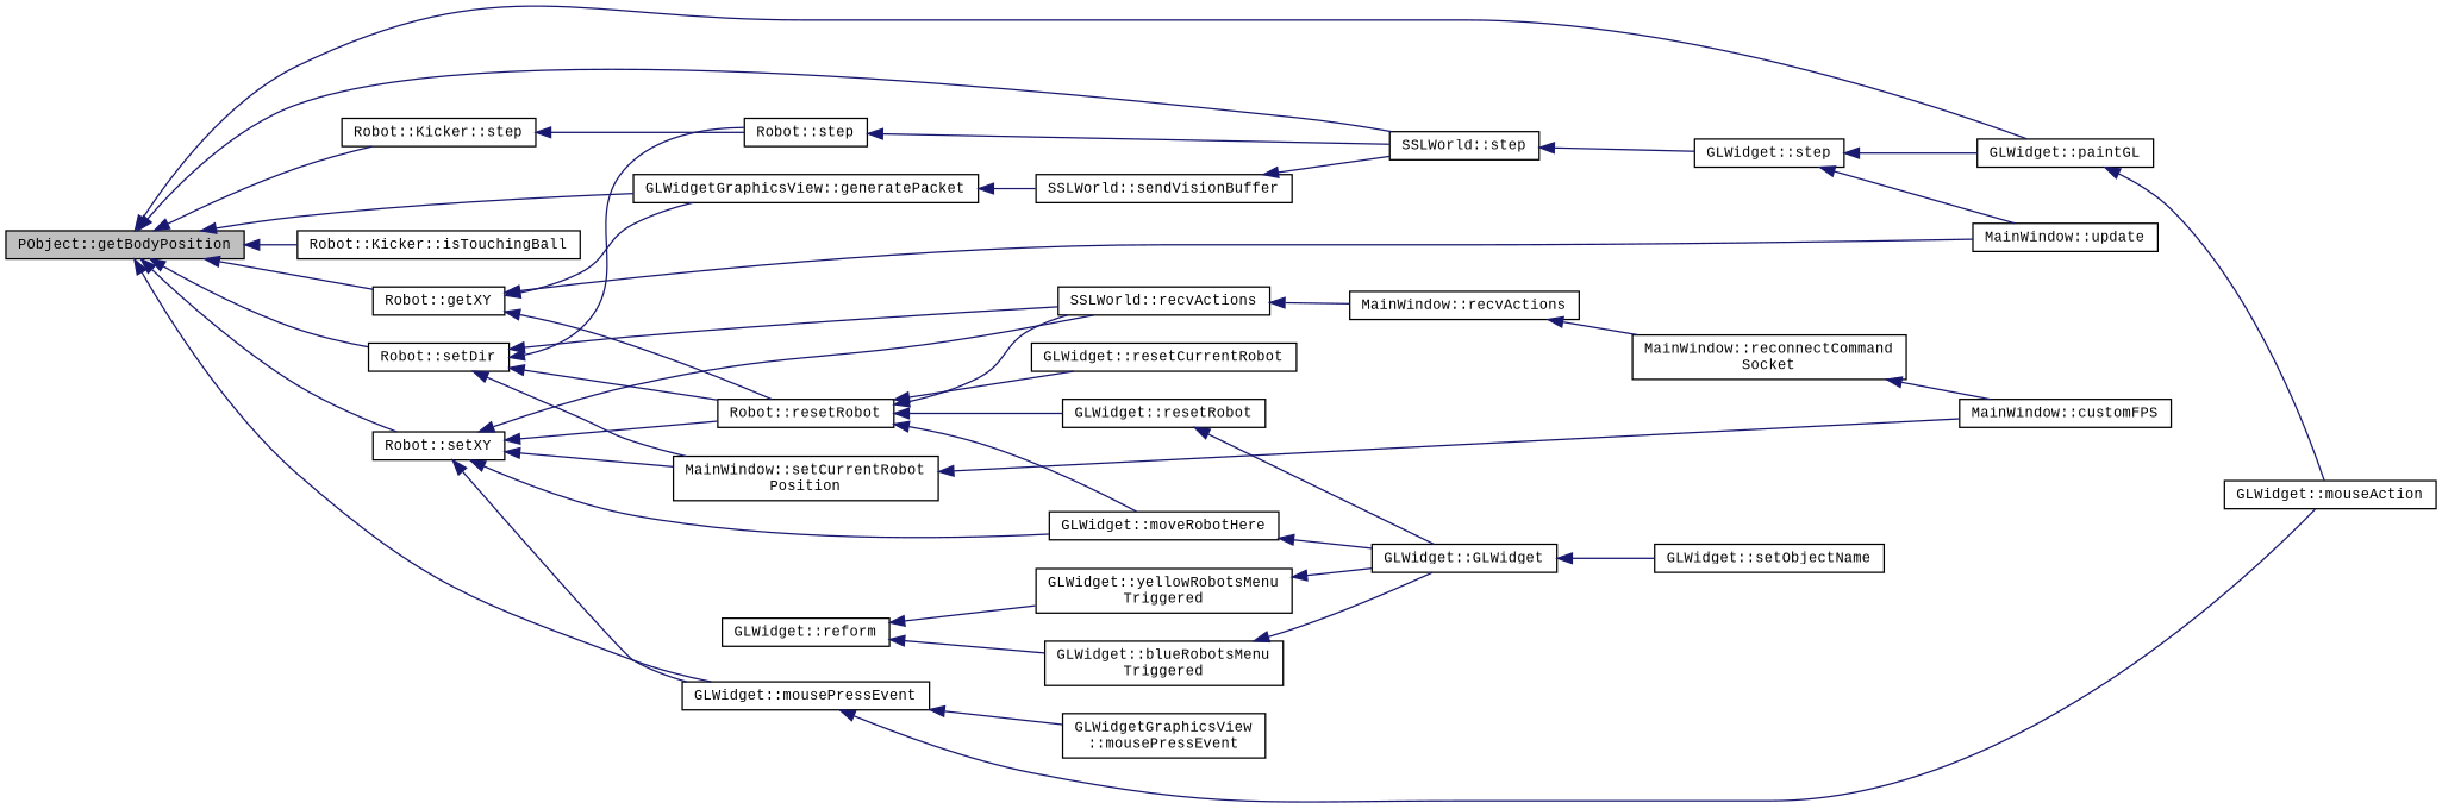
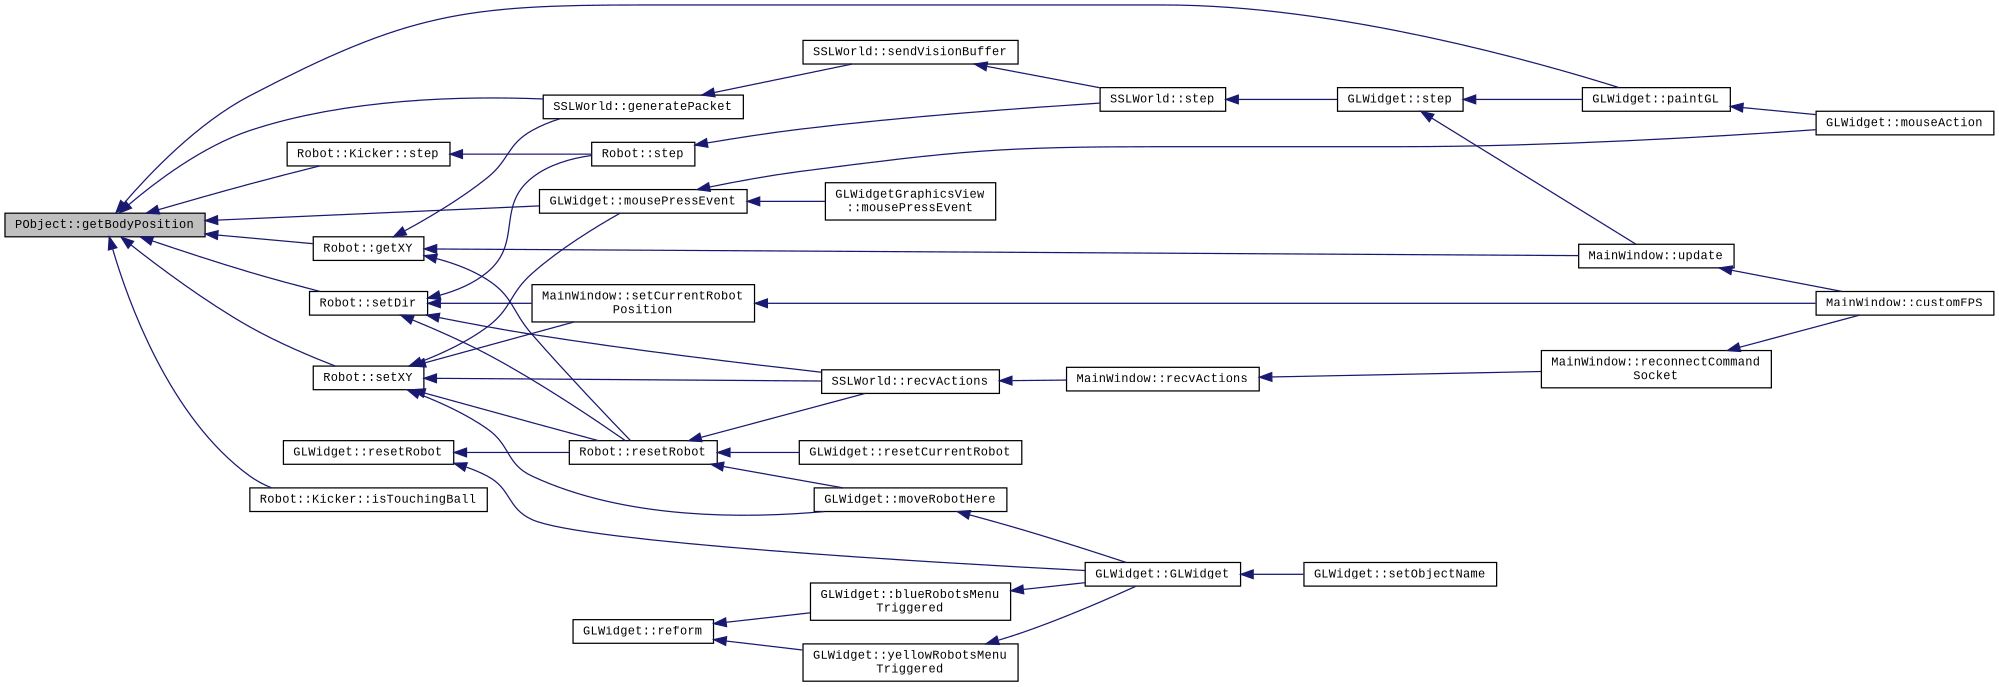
  digraph {
    fontname="Liberation Mono"
    rankdir=LR
    node [color=black fillcolor=white fontname="Liberation Mono" fontsize=10 shape=record style=filled]
    edge [color=midnightblue dir=back fontname="Liberation Mono" fontsize=10 labelfontname=Helvetica labelfontsize=10 style=solid]
    n1 [fillcolor=grey75 fontcolor=black height=0.2 label="PObject::getBodyPosition" width=0.4]
-   n2 [height=0.2 label="GLWidgetGraphicsView::generatePacket" width=0.4]
+   n2 [height=0.2 label="SSLWorld::generatePacket" width=0.4]
    n3 [height=0.2 label="SSLWorld::step" width=0.4]
    n4 [height=0.2 label="GLWidget::paintGL" width=0.4]
    n5 [height=0.2 label="Robot::getXY" width=0.4]
    n6 [height=0.2 label="Robot::Kicker::isTouchingBall" width=0.4]
    n7 [height=0.2 label="GLWidget::mousePressEvent" width=0.4]
    n8 [height=0.2 label="Robot::setDir" width=0.4]
    n9 [height=0.2 label="Robot::setXY" width=0.4]
    n10 [height=0.2 label="Robot::Kicker::step" width=0.4]
    n11 [height=0.2 label="SSLWorld::sendVisionBuffer" width=0.4]
    n12 [height=0.2 label="GLWidget::step" width=0.4]
    n13 [height=0.2 label="GLWidget::mouseAction" width=0.4]
    n14 [height=0.2 label="MainWindow::update" width=0.4]
    n15 [height=0.2 label="Robot::resetRobot" width=0.4]
    n16 [height=0.2 label="GLWidgetGraphicsView\l::mousePressEvent" width=0.4]
    n17 [height=0.2 label="SSLWorld::recvActions" width=0.4]
    n18 [height=0.2 label="MainWindow::setCurrentRobot\lPosition" width=0.4]
    n19 [height=0.2 label="Robot::step" width=0.4]
    n20 [height=0.2 label="GLWidget::moveRobotHere" width=0.4]
    n21 [height=0.2 label="MainWindow::customFPS" width=0.4]
    n22 [height=0.2 label="GLWidget::resetRobot" width=0.4]
    n23 [height=0.2 label="GLWidget::resetCurrentRobot" width=0.4]
    n24 [height=0.2 label="GLWidget::GLWidget" width=0.4]
    n25 [height=0.2 label="MainWindow::recvActions" width=0.4]
    n26 [height=0.2 label="GLWidget::setObjectName" width=0.4]
    n27 [height=0.2 label="MainWindow::reconnectCommand\lSocket" width=0.4]
    n28 [height=0.2 label="GLWidget::reform" width=0.4]
    n29 [height=0.2 label="GLWidget::blueRobotsMenu\lTriggered" width=0.4]
    n30 [height=0.2 label="GLWidget::yellowRobotsMenu\lTriggered" width=0.4]
    n1 -> n2
-   n1 -> n3
    n1 -> n4
    n1 -> n5
    n1 -> n6
    n1 -> n7
    n1 -> n8
    n1 -> n9
    n1 -> n10
    n2 -> n11
    n3 -> n12
    n4 -> n13
    n5 -> n2
    n5 -> n14
    n5 -> n15
    n7 -> n13
    n7 -> n16
    n8 -> n15
    n8 -> n17
    n8 -> n18
    n8 -> n19
    n9 -> n7
    n9 -> n15
    n9 -> n17
    n9 -> n18
    n9 -> n20
    n10 -> n19
    n11 -> n3
    n12 -> n4
    n12 -> n14
+   n14 -> n21
    n15 -> n17
    n15 -> n20
-   n15 -> n22
+   n22 -> n15
    n15 -> n23
    n17 -> n25
    n18 -> n21
    n19 -> n3
    n20 -> n24
    n22 -> n24
    n24 -> n26
    n25 -> n27
    n27 -> n21
    n28 -> n29
    n28 -> n30
    n29 -> n24
    n30 -> n24
  }
